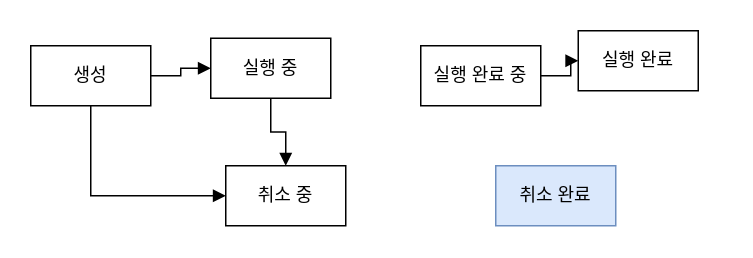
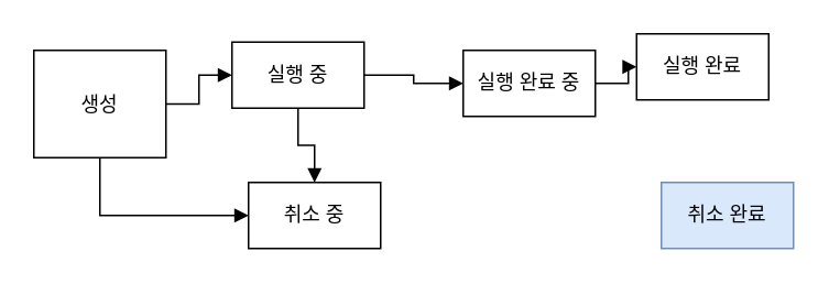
  <mxCell id="0" />
  <mxCell id="1" parent="0" />
  <mxCell id="2" style="edgeStyle=orthogonalEdgeStyle;rounded=0;orthogonalLoop=1;jettySize=auto;html=1;entryX=0;entryY=0.5;entryDx=0;entryDy=0;endArrow=block;endFill=1;" edge="1" parent="1" source="3" target="10"><mxGeometry relative="1" as="geometry" /></mxCell>
  <mxCell id="3" value="실행 완료 중" style="rounded=0;whiteSpace=wrap;html=1;" vertex="1" parent="1"><mxGeometry x="280" y="30" width="80" height="40" as="geometry" /></mxCell>
  <mxCell id="4" style="edgeStyle=orthogonalEdgeStyle;rounded=0;orthogonalLoop=1;jettySize=auto;html=1;entryX=0;entryY=0.5;entryDx=0;entryDy=0;endArrow=block;endFill=1;" edge="1" parent="1" source="6" target="9"><mxGeometry relative="1" as="geometry" /></mxCell>
  <mxCell id="5" style="edgeStyle=orthogonalEdgeStyle;rounded=0;orthogonalLoop=1;jettySize=auto;html=1;entryX=0;entryY=0.5;entryDx=0;entryDy=0;endArrow=block;endFill=1;" edge="1" parent="1" source="6" target="11"><mxGeometry relative="1" as="geometry"><Array as="points"><mxPoint x="60" y="130" /></Array></mxGeometry></mxCell>
- <mxCell id="6" value="생성" style="rounded=0;whiteSpace=wrap;html=1;" vertex="1" parent="1"><mxGeometry x="20" y="30" width="80" height="40" as="geometry" /></mxCell>
+ <mxCell id="6" value="생성" style="rounded=0;whiteSpace=wrap;html=1;" vertex="1" parent="1"><mxGeometry x="20" y="30" width="80" height="65" as="geometry" /></mxCell>
+ <mxCell id="7" style="edgeStyle=orthogonalEdgeStyle;rounded=0;orthogonalLoop=1;jettySize=auto;html=1;entryX=0;entryY=0.5;entryDx=0;entryDy=0;endArrow=block;endFill=1;" edge="1" parent="1" source="9" target="3"><mxGeometry relative="1" as="geometry" /></mxCell>
  <mxCell id="8" style="edgeStyle=orthogonalEdgeStyle;rounded=0;orthogonalLoop=1;jettySize=auto;html=1;entryX=0.5;entryY=0;entryDx=0;entryDy=0;endArrow=block;endFill=1;" edge="1" parent="1" source="9" target="11"><mxGeometry relative="1" as="geometry" /></mxCell>
  <mxCell id="9" value="실행 중" style="rounded=0;whiteSpace=wrap;html=1;" vertex="1" parent="1"><mxGeometry x="140" y="25" width="80" height="40" as="geometry" /></mxCell>
  <mxCell id="10" value="실행 완료" style="rounded=0;whiteSpace=wrap;html=1;" vertex="1" parent="1"><mxGeometry x="385" y="20" width="80" height="40" as="geometry" /></mxCell>
  <mxCell id="11" value="취소 중" style="rounded=0;whiteSpace=wrap;html=1;" vertex="1" parent="1"><mxGeometry x="150" y="110" width="80" height="40" as="geometry" /></mxCell>
- <mxCell id="12" value="취소 완료" style="rounded=0;whiteSpace=wrap;html=1;fillColor=#dae8fc;strokeColor=#6c8ebf;" vertex="1" parent="1"><mxGeometry x="330" y="110" width="80" height="40" as="geometry" /></mxCell>
+ <mxCell id="12" value="취소 완료" style="rounded=0;whiteSpace=wrap;html=1;fillColor=#dae8fc;strokeColor=#6c8ebf;" vertex="1" parent="1"><mxGeometry x="400" y="110" width="80" height="40" as="geometry" /></mxCell>
